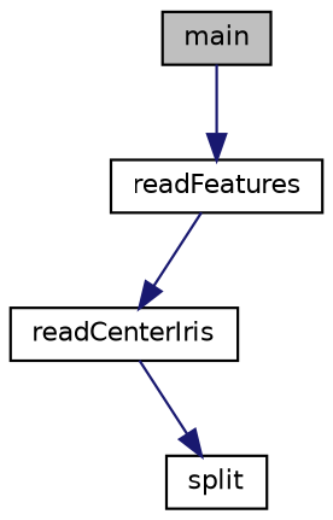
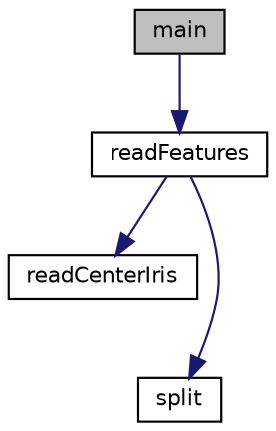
  digraph {
    rankdir=TB
    node [color=black fillcolor=white fontname=Helvetica fontsize=10 shape=record style=filled]
    edge [color=midnightblue fontname=Helvetica fontsize=10 labelfontname=Helvetica labelfontsize=10 style=solid]
    n1 [fillcolor=grey75 fontcolor=black height=0.2 label=main width=0.4]
    n2 [height=0.2 label=readFeatures width=0.4]
    n3 [height=0.2 label=readCenterIris width=0.4]
    n4 [height=0.2 label=split width=0.4]
    n1 -> n2
    n2 -> n3
-   n3 -> n4
+   n2 -> n4
  }
